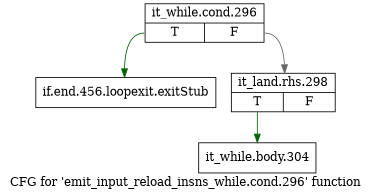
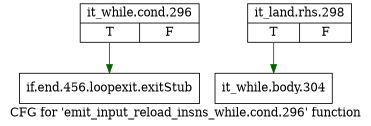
  digraph {
    label="CFG for 'emit_input_reload_insns_while.cond.296' function"
    node [shape=record]
    edge [color=darkgreen tailport=s0]
    n1 [label="{it_while.cond.296|{<s0>T|<s1>F}}"]
    n2 [label="{if.end.456.loopexit.exitStub}"]
    n3 [label="{it_land.rhs.298|{<s0>T|<s1>F}}"]
    n4 [label="{it_while.body.304}"]
    n1 -> n2
-   n1 -> n3 [color=gray40 tailport=s1]
    n3 -> n4
  }
